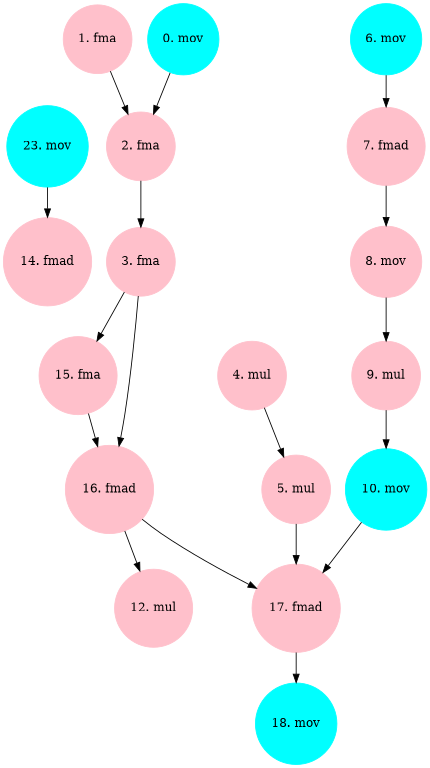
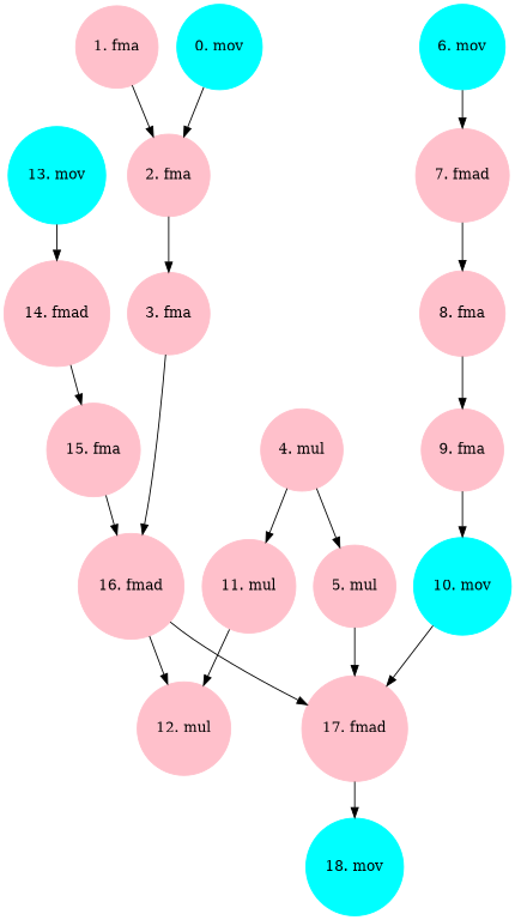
  digraph {
    fontcolor=black
    fontname="DejaVu Serif"
    fontsize=14
    node [color=pink fontcolor=black fontname="DejaVu Serif" fontsize=14 shape=circle style=filled]
    edge [fontcolor=black fontname="DejaVu Serif" fontsize=14 style=solid]
    n1 [color=cyan label="0. mov"]
    n2 [label="2. fma"]
    n3 [label="1. fma"]
    n4 [label="3. fma"]
    n5 [label="16. fmad"]
    n6 [label="17. fmad"]
    n7 [label="12. mul"]
    n8 [label="4. mul"]
    n9 [label="5. mul"]
+   n10 [label="11. mul"]
    n11 [color=cyan label="18. mov"]
    n12 [color=cyan label="6. mov"]
    n13 [label="7. fmad"]
-   n14 [label="8. mov"]
-   n15 [label="9. mul"]
+   n14 [label="8. fma"]
+   n15 [label="9. fma"]
    n16 [color=cyan label="10. mov"]
-   n17 [color=cyan label="23. mov"]
+   n17 [color=cyan label="13. mov"]
    n18 [label="14. fmad"]
    n19 [label="15. fma"]
    n1 -> n2
    n2 -> n4
    n3 -> n2
    n4 -> n5
    n5 -> n6
    n5 -> n7
    n6 -> n11
    n8 -> n9
+   n8 -> n10
    n9 -> n6
+   n10 -> n7
    n12 -> n13
    n13 -> n14
    n14 -> n15
    n15 -> n16
    n16 -> n6
    n17 -> n18
-   n4 -> n19
+   n18 -> n19
    n19 -> n5
  }
